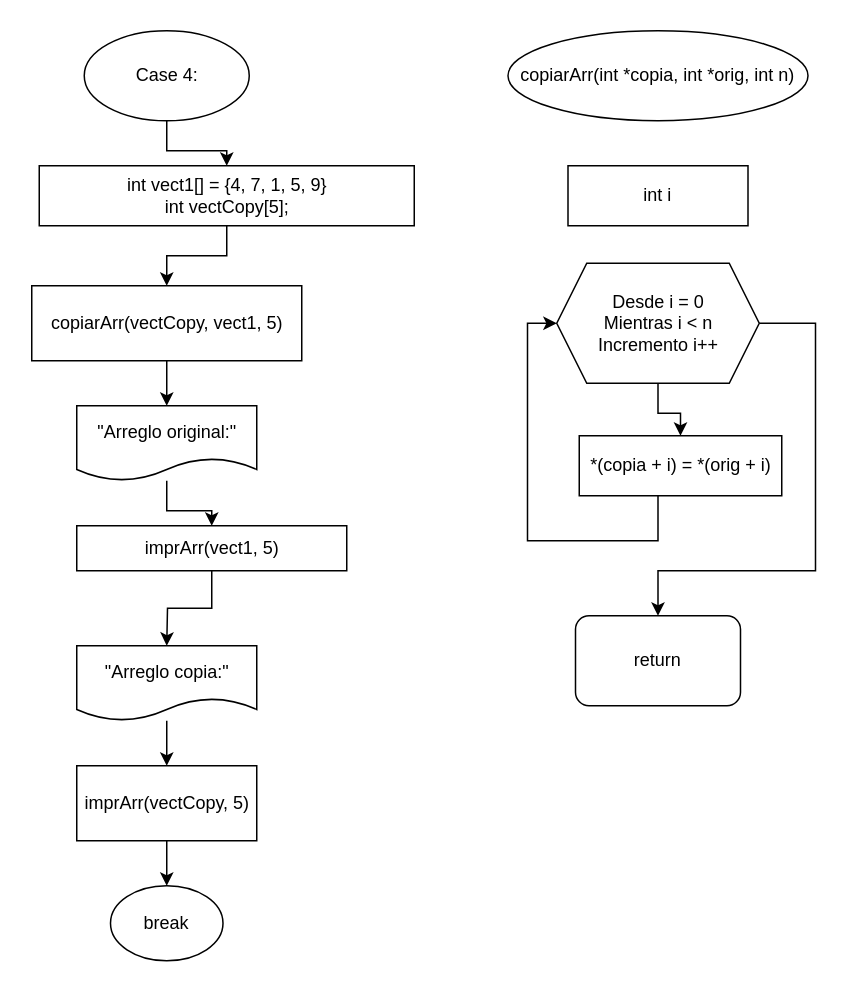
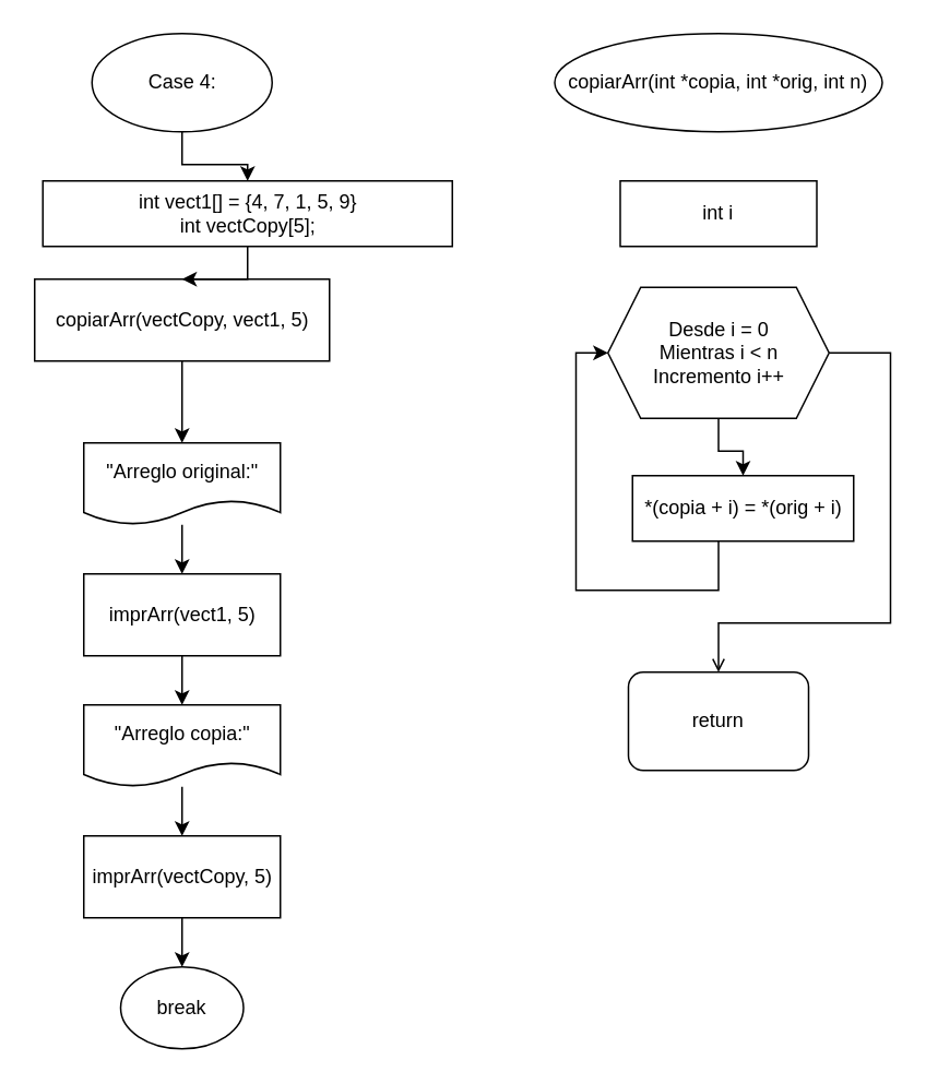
  <mxCell id="0" />
  <mxCell id="1" parent="0" />
  <mxCell id="2" style="edgeStyle=orthogonalEdgeStyle;rounded=0;orthogonalLoop=1;jettySize=auto;html=1;entryX=0.5;entryY=0;entryDx=0;entryDy=0;" edge="1" parent="1" source="3" target="13"><mxGeometry relative="1" as="geometry" /></mxCell>
  <mxCell id="3" value="Case 4:" style="ellipse;whiteSpace=wrap;html=1;" vertex="1" parent="1"><mxGeometry x="55.5" y="20" width="110" height="60" as="geometry" /></mxCell>
  <mxCell id="4" value="copiarArr(int *copia, int *orig, int n)" style="ellipse;whiteSpace=wrap;html=1;" vertex="1" parent="1"><mxGeometry x="338" y="20" width="200" height="60" as="geometry" /></mxCell>
  <mxCell id="5" style="edgeStyle=orthogonalEdgeStyle;rounded=0;orthogonalLoop=1;jettySize=auto;html=1;entryX=0.5;entryY=0;entryDx=0;entryDy=0;" edge="1" parent="1" source="6" target="8"><mxGeometry relative="1" as="geometry" /></mxCell>
- <mxCell id="6" value="copiarArr(vectCopy, vect1, 5)" style="rounded=0;whiteSpace=wrap;html=1;" vertex="1" parent="1"><mxGeometry x="20.5" y="190" width="180" height="50" as="geometry" /></mxCell>
+ <mxCell id="6" value="copiarArr(vectCopy, vect1, 5)" style="rounded=0;whiteSpace=wrap;html=1;" vertex="1" parent="1"><mxGeometry x="20.5" y="170" width="180" height="50" as="geometry" /></mxCell>
  <mxCell id="7" style="edgeStyle=orthogonalEdgeStyle;rounded=0;orthogonalLoop=1;jettySize=auto;html=1;entryX=0.5;entryY=0;entryDx=0;entryDy=0;" edge="1" parent="1" source="8" target="10"><mxGeometry relative="1" as="geometry" /></mxCell>
  <mxCell id="8" value="&quot;Arreglo original:&quot;" style="shape=document;whiteSpace=wrap;html=1;boundedLbl=1;" vertex="1" parent="1"><mxGeometry x="50.5" y="270" width="120" height="50" as="geometry" /></mxCell>
  <mxCell id="9" style="edgeStyle=orthogonalEdgeStyle;rounded=0;orthogonalLoop=1;jettySize=auto;html=1;entryX=0.5;entryY=0;entryDx=0;entryDy=0;" edge="1" parent="1" source="10"><mxGeometry relative="1" as="geometry"><mxPoint x="110.5" y="430" as="targetPoint" /></mxGeometry></mxCell>
- <mxCell id="10" value="imprArr(vect1, 5)" style="rounded=0;whiteSpace=wrap;html=1;" vertex="1" parent="1"><mxGeometry x="50.5" y="350" width="180" height="30" as="geometry" /></mxCell>
+ <mxCell id="10" value="imprArr(vect1, 5)" style="rounded=0;whiteSpace=wrap;html=1;" vertex="1" parent="1"><mxGeometry x="50.5" y="350" width="120" height="50" as="geometry" /></mxCell>
  <mxCell id="11" value="break" style="ellipse;whiteSpace=wrap;html=1;" vertex="1" parent="1"><mxGeometry x="73" y="590" width="75" height="50" as="geometry" /></mxCell>
  <mxCell id="12" style="edgeStyle=orthogonalEdgeStyle;rounded=0;orthogonalLoop=1;jettySize=auto;html=1;entryX=0.5;entryY=0;entryDx=0;entryDy=0;" edge="1" parent="1" source="13" target="6"><mxGeometry relative="1" as="geometry" /></mxCell>
  <mxCell id="13" value="int vect1[] = {4, 7, 1, 5, 9}&lt;br&gt;int vectCopy[5];" style="rounded=0;whiteSpace=wrap;html=1;" vertex="1" parent="1"><mxGeometry x="25.5" y="110" width="250" height="40" as="geometry" /></mxCell>
  <mxCell id="14" value="int i" style="rounded=0;whiteSpace=wrap;html=1;" vertex="1" parent="1"><mxGeometry x="378" y="110" width="120" height="40" as="geometry" /></mxCell>
  <mxCell id="15" style="edgeStyle=orthogonalEdgeStyle;rounded=0;orthogonalLoop=1;jettySize=auto;html=1;entryX=0.5;entryY=0;entryDx=0;entryDy=0;" edge="1" parent="1" source="17" target="19"><mxGeometry relative="1" as="geometry" /></mxCell>
- <mxCell id="16" style="edgeStyle=orthogonalEdgeStyle;rounded=0;orthogonalLoop=1;jettySize=auto;html=1;entryX=0.5;entryY=0;entryDx=0;entryDy=0;" edge="1" parent="1" source="17" target="20"><mxGeometry relative="1" as="geometry"><Array as="points"><mxPoint x="543" y="215" /><mxPoint x="543" y="380" /><mxPoint x="438" y="380" /></Array></mxGeometry></mxCell>
+ <mxCell id="16" style="edgeStyle=orthogonalEdgeStyle;rounded=0;orthogonalLoop=1;jettySize=auto;html=1;entryX=0.5;entryY=0;entryDx=0;entryDy=0;endArrow=open;" edge="1" parent="1" source="17" target="20"><mxGeometry relative="1" as="geometry"><Array as="points"><mxPoint x="543" y="215" /><mxPoint x="543" y="380" /><mxPoint x="438" y="380" /></Array></mxGeometry></mxCell>
  <mxCell id="17" value="Desde i = 0&lt;br&gt;Mientras i &amp;lt; n&lt;br&gt;Incremento i++" style="shape=hexagon;perimeter=hexagonPerimeter2;whiteSpace=wrap;html=1;fixedSize=1;" vertex="1" parent="1"><mxGeometry x="370.5" y="175" width="135" height="80" as="geometry" /></mxCell>
  <mxCell id="18" style="edgeStyle=orthogonalEdgeStyle;rounded=0;orthogonalLoop=1;jettySize=auto;html=1;entryX=0;entryY=0.5;entryDx=0;entryDy=0;" edge="1" parent="1" source="19" target="17"><mxGeometry relative="1" as="geometry"><Array as="points"><mxPoint x="438" y="360" /><mxPoint x="351" y="360" /><mxPoint x="351" y="215" /></Array></mxGeometry></mxCell>
  <mxCell id="19" value="*(copia + i) = *(orig + i)" style="rounded=0;whiteSpace=wrap;html=1;" vertex="1" parent="1"><mxGeometry x="385.5" y="290" width="135" height="40" as="geometry" /></mxCell>
  <mxCell id="20" value="return" style="whiteSpace=wrap;html=1;rounded=1;" vertex="1" parent="1"><mxGeometry x="383" y="410" width="110" height="60" as="geometry" /></mxCell>
  <mxCell id="21" style="edgeStyle=orthogonalEdgeStyle;rounded=0;orthogonalLoop=1;jettySize=auto;html=1;entryX=0.5;entryY=0;entryDx=0;entryDy=0;" edge="1" parent="1" source="22" target="24"><mxGeometry relative="1" as="geometry" /></mxCell>
  <mxCell id="22" value="&quot;Arreglo copia:&quot;" style="shape=document;whiteSpace=wrap;html=1;boundedLbl=1;" vertex="1" parent="1"><mxGeometry x="50.5" y="430" width="120" height="50" as="geometry" /></mxCell>
  <mxCell id="23" style="edgeStyle=orthogonalEdgeStyle;rounded=0;orthogonalLoop=1;jettySize=auto;html=1;entryX=0.5;entryY=0;entryDx=0;entryDy=0;" edge="1" parent="1" source="24"><mxGeometry relative="1" as="geometry"><mxPoint x="110.5" y="590" as="targetPoint" /></mxGeometry></mxCell>
  <mxCell id="24" value="imprArr(vectCopy, 5)" style="rounded=0;whiteSpace=wrap;html=1;" vertex="1" parent="1"><mxGeometry x="50.5" y="510" width="120" height="50" as="geometry" /></mxCell>
